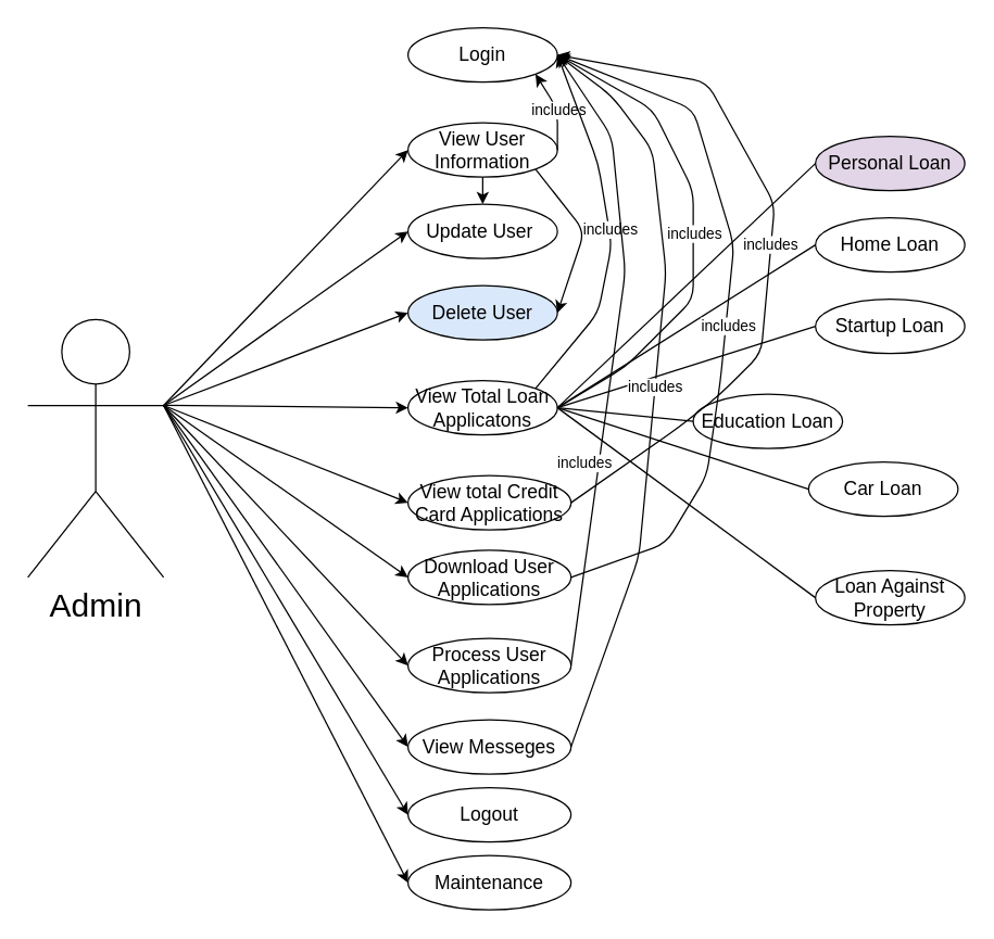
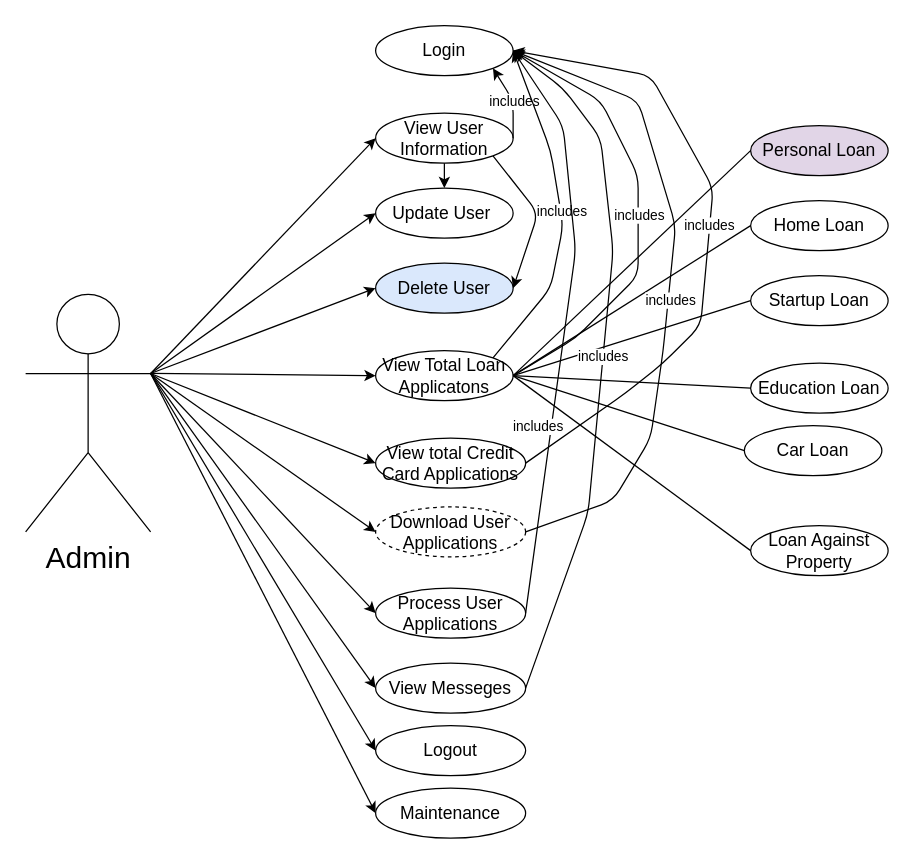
  <mxCell id="0" />
  <mxCell id="1" parent="0" />
  <mxCell id="2" value="&lt;font style=&quot;font-size: 24px&quot;&gt;Admin&lt;/font&gt;" style="shape=umlActor;verticalLabelPosition=bottom;verticalAlign=top;html=1;outlineConnect=0;" parent="1" vertex="1"><mxGeometry x="20" y="235" width="100" height="190" as="geometry" /></mxCell>
  <mxCell id="3" value="&lt;font style=&quot;font-size: 14px&quot;&gt;Login&lt;/font&gt;" style="ellipse;whiteSpace=wrap;html=1;" parent="1" vertex="1"><mxGeometry x="300" y="20" width="110" height="40" as="geometry" /></mxCell>
  <mxCell id="4" value="&lt;font style=&quot;font-size: 14px&quot;&gt;View User Information&lt;/font&gt;" style="ellipse;whiteSpace=wrap;html=1;" parent="1" vertex="1"><mxGeometry x="300" y="90" width="110" height="40" as="geometry" /></mxCell>
  <mxCell id="5" value="&lt;font style=&quot;font-size: 14px&quot;&gt;View Total Loan Applicatons&lt;/font&gt;" style="ellipse;whiteSpace=wrap;html=1;" parent="1" vertex="1"><mxGeometry x="300" y="280" width="110" height="40" as="geometry" /></mxCell>
  <mxCell id="6" value="&lt;font style=&quot;font-size: 14px&quot;&gt;Update User&amp;nbsp;&lt;/font&gt;" style="ellipse;whiteSpace=wrap;html=1;" parent="1" vertex="1"><mxGeometry x="300" y="150" width="110" height="40" as="geometry" /></mxCell>
  <mxCell id="7" value="&lt;font style=&quot;font-size: 14px&quot;&gt;Logout&lt;/font&gt;" style="ellipse;whiteSpace=wrap;html=1;" parent="1" vertex="1"><mxGeometry x="300" y="580" width="120" height="40" as="geometry" /></mxCell>
  <mxCell id="8" value="&lt;font style=&quot;font-size: 14px&quot;&gt;Delete User&lt;/font&gt;" style="ellipse;whiteSpace=wrap;html=1;fillColor=#dae8fc;" parent="1" vertex="1"><mxGeometry x="300" y="210" width="110" height="40" as="geometry" /></mxCell>
  <mxCell id="9" value="&lt;font style=&quot;font-size: 14px&quot;&gt;View total Credit Card Applications&lt;/font&gt;" style="ellipse;whiteSpace=wrap;html=1;" parent="1" vertex="1"><mxGeometry x="300" y="350" width="120" height="40" as="geometry" /></mxCell>
  <mxCell id="10" value="&lt;font style=&quot;font-size: 14px&quot;&gt;Home Loan&lt;/font&gt;" style="ellipse;whiteSpace=wrap;html=1;" parent="1" vertex="1"><mxGeometry x="600" y="160" width="110" height="40" as="geometry" /></mxCell>
  <mxCell id="11" value="&lt;font style=&quot;font-size: 14px&quot;&gt;Startup Loan&lt;/font&gt;" style="ellipse;whiteSpace=wrap;html=1;" parent="1" vertex="1"><mxGeometry x="600" y="220" width="110" height="40" as="geometry" /></mxCell>
- <mxCell id="12" value="&lt;font style=&quot;font-size: 14px&quot;&gt;Education Loan&lt;/font&gt;" style="ellipse;whiteSpace=wrap;html=1;" parent="1" vertex="1"><mxGeometry x="510" y="290" width="110" height="40" as="geometry" /></mxCell>
+ <mxCell id="12" value="&lt;font style=&quot;font-size: 14px&quot;&gt;Education Loan&lt;/font&gt;" style="ellipse;whiteSpace=wrap;html=1;" parent="1" vertex="1"><mxGeometry x="600" y="290" width="110" height="40" as="geometry" /></mxCell>
  <mxCell id="13" value="&lt;font style=&quot;font-size: 14px&quot;&gt;Car Loan&lt;/font&gt;" style="ellipse;whiteSpace=wrap;html=1;" parent="1" vertex="1"><mxGeometry x="595" y="340" width="110" height="40" as="geometry" /></mxCell>
  <mxCell id="14" value="&lt;font style=&quot;font-size: 14px&quot;&gt;Loan Against Property&lt;/font&gt;" style="ellipse;whiteSpace=wrap;html=1;" parent="1" vertex="1"><mxGeometry x="600" y="420" width="110" height="40" as="geometry" /></mxCell>
  <mxCell id="15" value="&lt;font style=&quot;font-size: 14px&quot;&gt;Personal Loan&lt;/font&gt;" style="ellipse;whiteSpace=wrap;html=1;fillColor=#e1d5e7;" parent="1" vertex="1"><mxGeometry x="600" y="100" width="110" height="40" as="geometry" /></mxCell>
  <mxCell id="16" value="" style="endArrow=classic;html=1;entryX=0;entryY=0.5;entryDx=0;entryDy=0;exitX=1;exitY=0.333;exitDx=0;exitDy=0;exitPerimeter=0;" parent="1" source="2" target="4" edge="1"><mxGeometry width="50" height="50" relative="1" as="geometry"><mxPoint x="150" y="70" as="sourcePoint" /><mxPoint x="300" y="125" as="targetPoint" /></mxGeometry></mxCell>
  <mxCell id="17" value="" style="endArrow=classic;html=1;entryX=0;entryY=0.5;entryDx=0;entryDy=0;exitX=1;exitY=0.333;exitDx=0;exitDy=0;exitPerimeter=0;" parent="1" source="2" target="6" edge="1"><mxGeometry width="50" height="50" relative="1" as="geometry"><mxPoint x="140" y="70" as="sourcePoint" /><mxPoint x="300" y="185" as="targetPoint" /></mxGeometry></mxCell>
  <mxCell id="18" value="" style="endArrow=classic;html=1;entryX=0;entryY=0.5;entryDx=0;entryDy=0;exitX=1;exitY=0.333;exitDx=0;exitDy=0;exitPerimeter=0;" parent="1" source="2" target="8" edge="1"><mxGeometry width="50" height="50" relative="1" as="geometry"><mxPoint x="140" y="125" as="sourcePoint" /><mxPoint x="300" y="235" as="targetPoint" /></mxGeometry></mxCell>
  <mxCell id="19" value="" style="endArrow=classic;html=1;entryX=0;entryY=0.5;entryDx=0;entryDy=0;exitX=1;exitY=0.333;exitDx=0;exitDy=0;exitPerimeter=0;" parent="1" source="2" target="5" edge="1"><mxGeometry width="50" height="50" relative="1" as="geometry"><mxPoint x="110" y="210" as="sourcePoint" /><mxPoint x="280" y="330" as="targetPoint" /></mxGeometry></mxCell>
  <mxCell id="20" value="" style="endArrow=classic;html=1;exitX=1;exitY=0.333;exitDx=0;exitDy=0;exitPerimeter=0;entryX=0;entryY=0.5;entryDx=0;entryDy=0;" parent="1" source="2" target="9" edge="1"><mxGeometry width="50" height="50" relative="1" as="geometry"><mxPoint x="90" y="200" as="sourcePoint" /><mxPoint x="300" y="340" as="targetPoint" /></mxGeometry></mxCell>
  <mxCell id="21" value="" style="endArrow=classic;html=1;exitX=1;exitY=0.333;exitDx=0;exitDy=0;exitPerimeter=0;entryX=0;entryY=0.5;entryDx=0;entryDy=0;" parent="1" source="2" target="7" edge="1"><mxGeometry width="50" height="50" relative="1" as="geometry"><mxPoint x="90" y="190" as="sourcePoint" /><mxPoint x="260" y="410" as="targetPoint" /></mxGeometry></mxCell>
  <mxCell id="22" value="" style="endArrow=none;html=1;entryX=0;entryY=0.5;entryDx=0;entryDy=0;exitX=1;exitY=0.5;exitDx=0;exitDy=0;" parent="1" source="5" target="10" edge="1"><mxGeometry width="50" height="50" relative="1" as="geometry"><mxPoint x="560" y="190" as="sourcePoint" /><mxPoint x="480" y="220" as="targetPoint" /></mxGeometry></mxCell>
  <mxCell id="23" value="" style="endArrow=none;html=1;entryX=0;entryY=0.5;entryDx=0;entryDy=0;exitX=1;exitY=0.5;exitDx=0;exitDy=0;" parent="1" source="5" target="11" edge="1"><mxGeometry width="50" height="50" relative="1" as="geometry"><mxPoint x="550" y="270" as="sourcePoint" /><mxPoint x="510" y="300" as="targetPoint" /></mxGeometry></mxCell>
  <mxCell id="24" value="" style="endArrow=none;html=1;entryX=0;entryY=0.5;entryDx=0;entryDy=0;exitX=1;exitY=0.5;exitDx=0;exitDy=0;" parent="1" source="5" target="12" edge="1"><mxGeometry width="50" height="50" relative="1" as="geometry"><mxPoint x="550" y="320" as="sourcePoint" /><mxPoint x="530" y="260" as="targetPoint" /></mxGeometry></mxCell>
  <mxCell id="25" value="" style="endArrow=none;html=1;entryX=0;entryY=0.5;entryDx=0;entryDy=0;exitX=1;exitY=0.5;exitDx=0;exitDy=0;" parent="1" source="5" target="13" edge="1"><mxGeometry width="50" height="50" relative="1" as="geometry"><mxPoint x="550" y="360" as="sourcePoint" /><mxPoint x="540" y="270" as="targetPoint" /></mxGeometry></mxCell>
  <mxCell id="26" value="" style="endArrow=none;html=1;entryX=0;entryY=0.5;entryDx=0;entryDy=0;exitX=1;exitY=0.5;exitDx=0;exitDy=0;" parent="1" source="5" target="14" edge="1"><mxGeometry width="50" height="50" relative="1" as="geometry"><mxPoint x="550" y="430" as="sourcePoint" /><mxPoint x="510" y="480" as="targetPoint" /></mxGeometry></mxCell>
  <mxCell id="27" value="" style="endArrow=none;html=1;entryX=0;entryY=0.5;entryDx=0;entryDy=0;exitX=1;exitY=0.5;exitDx=0;exitDy=0;" parent="1" source="5" target="15" edge="1"><mxGeometry width="50" height="50" relative="1" as="geometry"><mxPoint x="560" y="160" as="sourcePoint" /><mxPoint x="520" y="180" as="targetPoint" /></mxGeometry></mxCell>
  <mxCell id="28" value="&lt;font style=&quot;font-size: 14px&quot;&gt;Process User Applications&lt;/font&gt;" style="ellipse;whiteSpace=wrap;html=1;" parent="1" vertex="1"><mxGeometry x="300" y="470" width="120" height="40" as="geometry" /></mxCell>
- <mxCell id="29" value="&lt;font style=&quot;font-size: 14px&quot;&gt;Download User Applications&lt;/font&gt;" style="ellipse;whiteSpace=wrap;html=1;" parent="1" vertex="1"><mxGeometry x="300" y="405" width="120" height="40" as="geometry" /></mxCell>
+ <mxCell id="29" value="&lt;font style=&quot;font-size: 14px&quot;&gt;Download User Applications&lt;/font&gt;" style="ellipse;whiteSpace=wrap;html=1;dashed=1;" parent="1" vertex="1"><mxGeometry x="300" y="405" width="120" height="40" as="geometry" /></mxCell>
  <mxCell id="30" value="" style="endArrow=classic;html=1;entryX=0;entryY=0.5;entryDx=0;entryDy=0;exitX=1;exitY=0.333;exitDx=0;exitDy=0;exitPerimeter=0;" parent="1" source="2" target="28" edge="1"><mxGeometry width="50" height="50" relative="1" as="geometry"><mxPoint x="120" y="170" as="sourcePoint" /><mxPoint x="310" y="530" as="targetPoint" /></mxGeometry></mxCell>
  <mxCell id="31" value="" style="endArrow=classic;html=1;exitX=1;exitY=0.333;exitDx=0;exitDy=0;exitPerimeter=0;entryX=0;entryY=0.5;entryDx=0;entryDy=0;" parent="1" source="2" target="29" edge="1"><mxGeometry width="50" height="50" relative="1" as="geometry"><mxPoint x="140" y="190" as="sourcePoint" /><mxPoint x="320" y="540" as="targetPoint" /></mxGeometry></mxCell>
  <mxCell id="32" value="" style="endArrow=classic;html=1;exitX=1;exitY=0.5;exitDx=0;exitDy=0;entryX=1;entryY=1;entryDx=0;entryDy=0;" parent="1" source="4" target="3" edge="1"><mxGeometry relative="1" as="geometry"><mxPoint x="409.995" y="105.744" as="sourcePoint" /><mxPoint x="426.42" y="50" as="targetPoint" /><Array as="points"><mxPoint x="410" y="80" /></Array></mxGeometry></mxCell>
  <mxCell id="33" value="includes" style="edgeLabel;resizable=0;html=1;align=center;verticalAlign=middle;" parent="32" connectable="0" vertex="1"><mxGeometry relative="1" as="geometry" /></mxCell>
  <mxCell id="34" value="" style="endArrow=classic;html=1;exitX=1;exitY=0.5;exitDx=0;exitDy=0;entryX=1;entryY=0.5;entryDx=0;entryDy=0;" parent="1" source="5" target="3" edge="1"><mxGeometry relative="1" as="geometry"><mxPoint x="430" y="340" as="sourcePoint" /><mxPoint x="470" y="10" as="targetPoint" /><Array as="points"><mxPoint x="460" y="270" /><mxPoint x="510" y="220" /><mxPoint x="510" y="140" /><mxPoint x="480" y="80" /></Array></mxGeometry></mxCell>
  <mxCell id="35" value="includes" style="edgeLabel;resizable=0;html=1;align=center;verticalAlign=middle;" parent="34" connectable="0" vertex="1"><mxGeometry relative="1" as="geometry" /></mxCell>
  <mxCell id="36" value="" style="endArrow=classic;html=1;exitX=1;exitY=0;exitDx=0;exitDy=0;entryX=1;entryY=0.5;entryDx=0;entryDy=0;" parent="1" source="5" target="3" edge="1"><mxGeometry relative="1" as="geometry"><mxPoint x="403.575" y="314.256" as="sourcePoint" /><mxPoint x="440" y="30" as="targetPoint" /><Array as="points"><mxPoint x="440" y="230" /><mxPoint x="450" y="180" /><mxPoint x="440" y="120" /></Array></mxGeometry></mxCell>
  <mxCell id="37" value="includes" style="edgeLabel;resizable=0;html=1;align=center;verticalAlign=middle;" parent="36" connectable="0" vertex="1"><mxGeometry relative="1" as="geometry" /></mxCell>
  <mxCell id="38" value="" style="endArrow=classic;html=1;exitX=1;exitY=1;exitDx=0;exitDy=0;entryX=1;entryY=0.5;entryDx=0;entryDy=0;" parent="1" source="4" target="8" edge="1"><mxGeometry width="50" height="50" relative="1" as="geometry"><mxPoint x="360" y="240" as="sourcePoint" /><mxPoint x="410" y="190" as="targetPoint" /><Array as="points"><mxPoint x="430" y="170" /></Array></mxGeometry></mxCell>
  <mxCell id="39" value="" style="endArrow=classic;html=1;exitX=0.5;exitY=1;exitDx=0;exitDy=0;entryX=0.5;entryY=0;entryDx=0;entryDy=0;" parent="1" source="4" target="6" edge="1"><mxGeometry width="50" height="50" relative="1" as="geometry"><mxPoint x="420" y="200" as="sourcePoint" /><mxPoint x="420" y="220" as="targetPoint" /></mxGeometry></mxCell>
  <mxCell id="40" value="" style="endArrow=classic;html=1;exitX=1;exitY=0.5;exitDx=0;exitDy=0;entryX=1;entryY=0.5;entryDx=0;entryDy=0;" parent="1" source="9" target="3" edge="1"><mxGeometry relative="1" as="geometry"><mxPoint x="403.575" y="314.256" as="sourcePoint" /><mxPoint x="420" y="50" as="targetPoint" /><Array as="points"><mxPoint x="500" y="314" /><mxPoint x="530" y="290" /><mxPoint x="560" y="260" /><mxPoint x="570" y="150" /><mxPoint x="520" y="60" /></Array></mxGeometry></mxCell>
  <mxCell id="41" value="includes" style="edgeLabel;resizable=0;html=1;align=center;verticalAlign=middle;" parent="40" connectable="0" vertex="1"><mxGeometry relative="1" as="geometry"><mxPoint y="-7" as="offset" /></mxGeometry></mxCell>
  <mxCell id="42" value="" style="endArrow=classic;html=1;exitX=1;exitY=0.5;exitDx=0;exitDy=0;entryX=1;entryY=0.5;entryDx=0;entryDy=0;" parent="1" source="29" target="3" edge="1"><mxGeometry relative="1" as="geometry"><mxPoint x="420" y="350" as="sourcePoint" /><mxPoint x="420" y="50" as="targetPoint" /><Array as="points"><mxPoint x="490" y="400" /><mxPoint x="520" y="350" /><mxPoint x="530" y="280" /><mxPoint x="540" y="180" /><mxPoint x="510" y="80" /></Array></mxGeometry></mxCell>
  <mxCell id="43" value="includes" style="edgeLabel;resizable=0;html=1;align=center;verticalAlign=middle;" parent="42" connectable="0" vertex="1"><mxGeometry relative="1" as="geometry"><mxPoint y="14" as="offset" /></mxGeometry></mxCell>
  <mxCell id="44" value="" style="endArrow=classic;html=1;exitX=1;exitY=0.5;exitDx=0;exitDy=0;entryX=1;entryY=0.5;entryDx=0;entryDy=0;" parent="1" source="28" edge="1" target="3"><mxGeometry relative="1" as="geometry"><mxPoint x="420" y="410" as="sourcePoint" /><mxPoint x="420" y="50" as="targetPoint" /><Array as="points"><mxPoint x="460" y="200" /><mxPoint x="450" y="100" /></Array></mxGeometry></mxCell>
  <mxCell id="45" value="includes" style="edgeLabel;resizable=0;html=1;align=center;verticalAlign=middle;" parent="44" connectable="0" vertex="1"><mxGeometry relative="1" as="geometry"><mxPoint x="-22" y="81" as="offset" /></mxGeometry></mxCell>
  <mxCell id="46" value="&lt;span style=&quot;font-size: 14px&quot;&gt;Maintenance&lt;/span&gt;" style="ellipse;whiteSpace=wrap;html=1;" parent="1" vertex="1"><mxGeometry x="300" y="630" width="120" height="40" as="geometry" /></mxCell>
  <mxCell id="47" value="&lt;font style=&quot;font-size: 14px&quot;&gt;View Messeges&lt;/font&gt;" style="ellipse;whiteSpace=wrap;html=1;" parent="1" vertex="1"><mxGeometry x="300" y="530" width="120" height="40" as="geometry" /></mxCell>
  <mxCell id="48" value="" style="endArrow=classic;html=1;exitX=1;exitY=0.333;exitDx=0;exitDy=0;exitPerimeter=0;entryX=0;entryY=0.5;entryDx=0;entryDy=0;" parent="1" source="2" target="46" edge="1"><mxGeometry width="50" height="50" relative="1" as="geometry"><mxPoint x="150" y="238.333" as="sourcePoint" /><mxPoint x="310" y="610" as="targetPoint" /></mxGeometry></mxCell>
  <mxCell id="49" value="" style="endArrow=classic;html=1;entryX=0;entryY=0.5;entryDx=0;entryDy=0;exitX=1;exitY=0.333;exitDx=0;exitDy=0;exitPerimeter=0;" parent="1" source="2" target="47" edge="1"><mxGeometry width="50" height="50" relative="1" as="geometry"><mxPoint x="160" y="260" as="sourcePoint" /><mxPoint x="310" y="500" as="targetPoint" /></mxGeometry></mxCell>
  <mxCell id="50" value="" style="endArrow=classic;html=1;exitX=1;exitY=0.5;exitDx=0;exitDy=0;entryX=1;entryY=0.5;entryDx=0;entryDy=0;" edge="1" parent="1" source="47" target="3"><mxGeometry relative="1" as="geometry"><mxPoint x="430" y="500" as="sourcePoint" /><mxPoint x="430" y="60" as="targetPoint" /><Array as="points"><mxPoint x="470" y="410" /><mxPoint x="490" y="200" /><mxPoint x="480" y="110" /><mxPoint x="450" y="70" /></Array></mxGeometry></mxCell>
  <mxCell id="51" value="includes" style="edgeLabel;resizable=0;html=1;align=center;verticalAlign=middle;" connectable="0" vertex="1" parent="50"><mxGeometry relative="1" as="geometry" /></mxCell>
